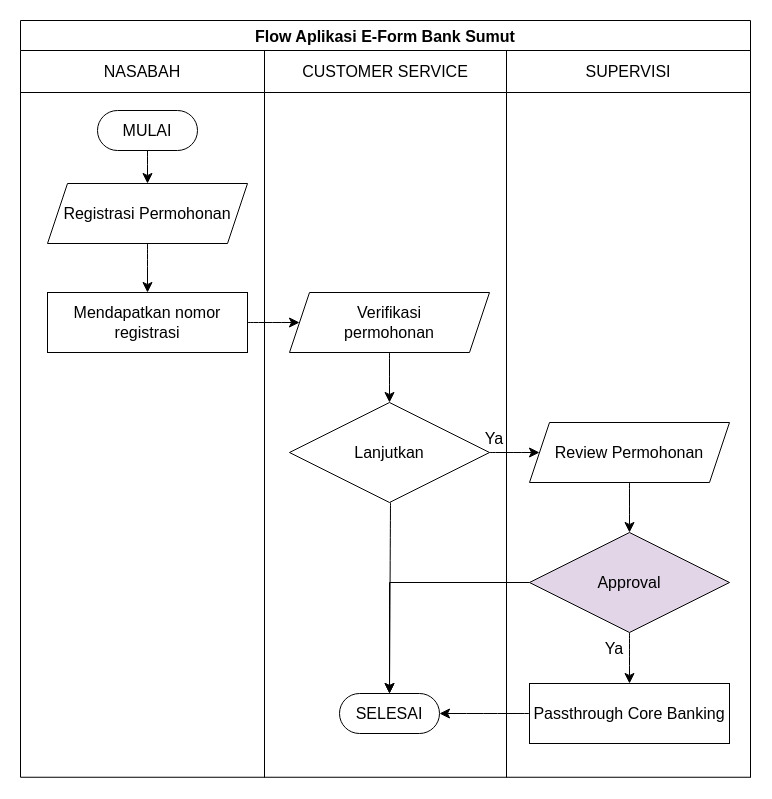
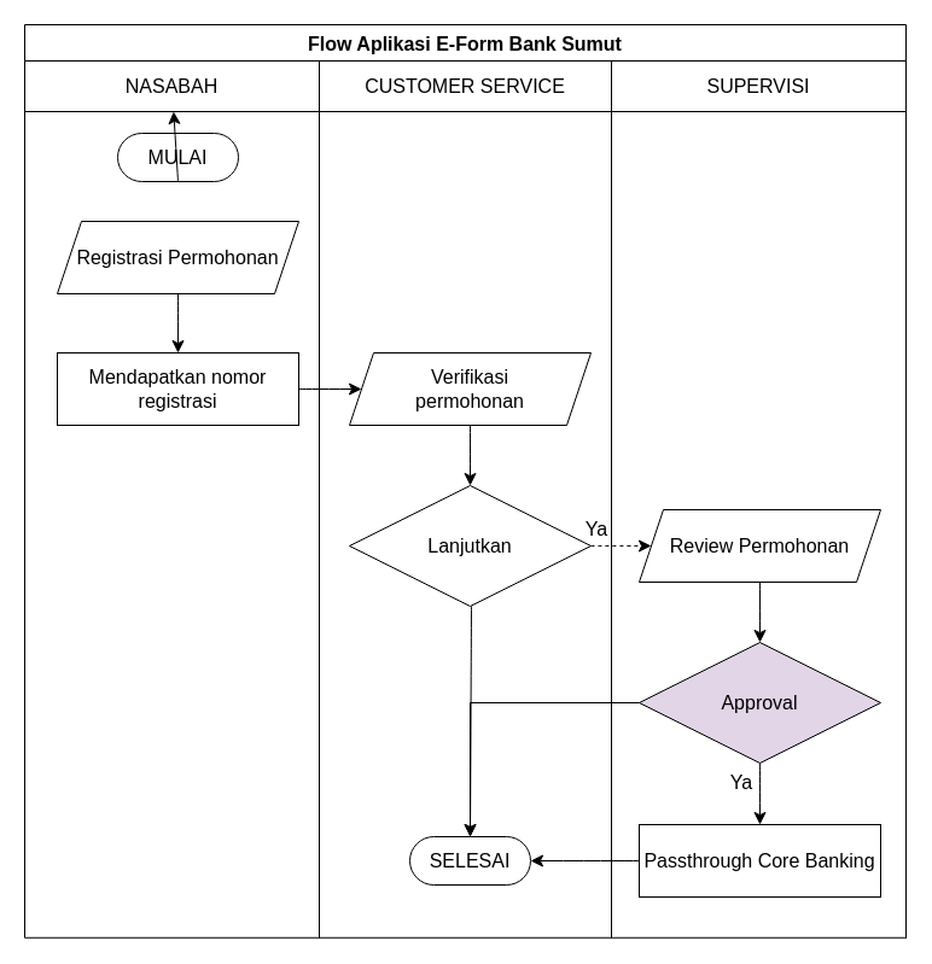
  <mxCell id="0" />
  <mxCell id="1" parent="0" />
  <mxCell id="2" value="Flow Aplikasi E-Form Bank Sumut" style="shape=table;startSize=30;container=1;collapsible=0;childLayout=tableLayout;fontSize=16;fontStyle=1" parent="1" vertex="1"><mxGeometry x="20" y="20" width="730" height="756.75" as="geometry" /></mxCell>
  <mxCell id="3" value="" style="shape=tableRow;horizontal=0;startSize=0;swimlaneHead=0;swimlaneBody=0;strokeColor=inherit;top=0;left=0;bottom=0;right=0;collapsible=0;dropTarget=0;fillColor=none;points=[[0,0.5],[1,0.5]];portConstraint=eastwest;fontSize=16;" parent="2" vertex="1"><mxGeometry y="30" width="730" height="42" as="geometry" /></mxCell>
  <mxCell id="4" value="NASABAH" style="shape=partialRectangle;html=1;whiteSpace=wrap;connectable=0;strokeColor=inherit;overflow=hidden;fillColor=none;top=0;left=0;bottom=0;right=0;pointerEvents=1;fontSize=16;" parent="3" vertex="1"><mxGeometry width="244" height="42" as="geometry"><mxRectangle width="244" height="42" as="alternateBounds" /></mxGeometry></mxCell>
  <mxCell id="5" value="CUSTOMER SERVICE" style="shape=partialRectangle;html=1;whiteSpace=wrap;connectable=0;strokeColor=inherit;overflow=hidden;fillColor=none;top=0;left=0;bottom=0;right=0;pointerEvents=1;fontSize=16;" parent="3" vertex="1"><mxGeometry x="244" width="242" height="42" as="geometry"><mxRectangle width="242" height="42" as="alternateBounds" /></mxGeometry></mxCell>
  <mxCell id="6" value="SUPERVISI" style="shape=partialRectangle;html=1;whiteSpace=wrap;connectable=0;strokeColor=inherit;overflow=hidden;fillColor=none;top=0;left=0;bottom=0;right=0;pointerEvents=1;fontSize=16;" parent="3" vertex="1"><mxGeometry x="486" width="244" height="42" as="geometry"><mxRectangle width="244" height="42" as="alternateBounds" /></mxGeometry></mxCell>
  <mxCell id="7" value="" style="shape=tableRow;horizontal=0;startSize=0;swimlaneHead=0;swimlaneBody=0;strokeColor=inherit;top=0;left=0;bottom=0;right=0;collapsible=0;dropTarget=0;fillColor=none;points=[[0,0.5],[1,0.5]];portConstraint=eastwest;fontSize=16;" parent="2" vertex="1"><mxGeometry y="72" width="730" height="685" as="geometry" /></mxCell>
  <mxCell id="8" value="" style="shape=partialRectangle;html=1;whiteSpace=wrap;connectable=0;strokeColor=inherit;overflow=hidden;fillColor=none;top=0;left=0;bottom=0;right=0;pointerEvents=1;fontSize=16;resizeWidth=0;" parent="7" vertex="1"><mxGeometry width="244" height="685" as="geometry"><mxRectangle width="244" height="685" as="alternateBounds" /></mxGeometry></mxCell>
  <mxCell id="9" value="" style="shape=partialRectangle;html=1;whiteSpace=wrap;connectable=0;strokeColor=inherit;overflow=hidden;fillColor=none;top=0;left=0;bottom=0;right=0;pointerEvents=1;fontSize=16;" parent="7" vertex="1"><mxGeometry x="244" width="242" height="685" as="geometry"><mxRectangle width="242" height="685" as="alternateBounds" /></mxGeometry></mxCell>
  <mxCell id="10" value="" style="shape=partialRectangle;html=1;whiteSpace=wrap;connectable=0;strokeColor=inherit;overflow=hidden;fillColor=none;top=0;left=0;bottom=0;right=0;pointerEvents=1;fontSize=16;" parent="7" vertex="1"><mxGeometry x="486" width="244" height="685" as="geometry"><mxRectangle width="244" height="685" as="alternateBounds" /></mxGeometry></mxCell>
  <mxCell id="11" value="" style="shape=parallelogram;perimeter=parallelogramPerimeter;whiteSpace=wrap;html=1;fixedSize=1;fontSize=16;dashed=0;" parent="7" vertex="1"><mxGeometry x="730" height="685" as="geometry"><mxRectangle width="NaN" height="685" as="alternateBounds" /></mxGeometry></mxCell>
  <mxCell id="12" value="" style="shape=parallelogram;perimeter=parallelogramPerimeter;whiteSpace=wrap;html=1;fixedSize=1;fontSize=16;dashed=0;" parent="7" vertex="1"><mxGeometry height="685" as="geometry"><mxRectangle width="NaN" height="685" as="alternateBounds" /></mxGeometry></mxCell>
  <mxCell id="13" value="MULAI" style="html=1;dashed=0;whiteSpace=wrap;shape=mxgraph.dfd.start;fontSize=16;" parent="1" vertex="1"><mxGeometry x="97" y="110" width="100" height="40" as="geometry" /></mxCell>
  <mxCell id="14" value="" style="edgeStyle=none;curved=1;rounded=0;orthogonalLoop=1;jettySize=auto;html=1;fontSize=12;startSize=8;endSize=8;exitX=0.5;exitY=1;exitDx=0;exitDy=0;" parent="1" source="15" target="17" edge="1"><mxGeometry relative="1" as="geometry" /></mxCell>
  <mxCell id="15" value="Registrasi Permohonan" style="shape=parallelogram;perimeter=parallelogramPerimeter;whiteSpace=wrap;html=1;fixedSize=1;fontSize=16;" parent="1" vertex="1"><mxGeometry x="47" y="183" width="200" height="60" as="geometry" /></mxCell>
  <mxCell id="16" value="" style="edgeStyle=none;curved=1;rounded=0;orthogonalLoop=1;jettySize=auto;html=1;fontSize=12;startSize=8;endSize=8;entryX=0;entryY=0.5;entryDx=0;entryDy=0;exitX=1;exitY=0.5;exitDx=0;exitDy=0;" parent="1" source="17" target="20" edge="1"><mxGeometry relative="1" as="geometry" /></mxCell>
  <mxCell id="17" value="Mendapatkan nomor registrasi" style="rounded=0;whiteSpace=wrap;html=1;fontSize=16;" parent="1" vertex="1"><mxGeometry x="47" y="292" width="200" height="60" as="geometry" /></mxCell>
- <mxCell id="18" value="" style="endArrow=classic;html=1;rounded=0;fontSize=12;startSize=8;endSize=8;curved=1;entryX=0.5;entryY=0;entryDx=0;entryDy=0;exitX=0.5;exitY=0.5;exitDx=0;exitDy=20;exitPerimeter=0;" parent="1" source="13" target="15" edge="1"><mxGeometry width="50" height="50" relative="1" as="geometry"><mxPoint x="149" y="146" as="sourcePoint" /><mxPoint x="358" y="159" as="targetPoint" /></mxGeometry></mxCell>
+ <mxCell id="18" value="" style="endArrow=classic;html=1;rounded=0;fontSize=12;startSize=8;endSize=8;curved=1;exitX=0.5;exitY=0.5;exitDx=0;exitDy=20;exitPerimeter=0;" parent="1" source="13" target="4" edge="1"><mxGeometry width="50" height="50" relative="1" as="geometry"><mxPoint x="149" y="146" as="sourcePoint" /><mxPoint x="358" y="159" as="targetPoint" /></mxGeometry></mxCell>
  <mxCell id="19" value="" style="edgeStyle=none;curved=1;rounded=0;orthogonalLoop=1;jettySize=auto;html=1;fontSize=12;startSize=8;endSize=8;entryX=0.5;entryY=0;entryDx=0;entryDy=0;" parent="1" source="20" target="22" edge="1"><mxGeometry relative="1" as="geometry" /></mxCell>
  <mxCell id="20" value="Verifikasi&lt;br&gt;permohonan" style="shape=parallelogram;perimeter=parallelogramPerimeter;whiteSpace=wrap;html=1;fixedSize=1;fontSize=16;" parent="1" vertex="1"><mxGeometry x="289" y="292" width="200" height="60" as="geometry" /></mxCell>
- <mxCell id="21" value="" style="edgeStyle=none;curved=1;rounded=0;orthogonalLoop=1;jettySize=auto;html=1;fontSize=12;startSize=8;endSize=8;entryX=0;entryY=0.5;entryDx=0;entryDy=0;exitX=1;exitY=0.5;exitDx=0;exitDy=0;" parent="1" source="22" target="24" edge="1"><mxGeometry relative="1" as="geometry"><mxPoint x="489" y="481" as="sourcePoint" /><mxPoint x="531" y="418" as="targetPoint" /></mxGeometry></mxCell>
+ <mxCell id="21" value="" style="edgeStyle=none;curved=1;rounded=0;orthogonalLoop=1;jettySize=auto;html=1;fontSize=12;startSize=8;endSize=8;entryX=0;entryY=0.5;entryDx=0;entryDy=0;exitX=1;exitY=0.5;exitDx=0;exitDy=0;dashed=1;" parent="1" source="22" target="24" edge="1"><mxGeometry relative="1" as="geometry"><mxPoint x="489" y="481" as="sourcePoint" /><mxPoint x="531" y="418" as="targetPoint" /></mxGeometry></mxCell>
  <mxCell id="22" value="Lanjutkan" style="rhombus;whiteSpace=wrap;html=1;fontSize=16;flipV=0;flipH=1;direction=east;" parent="1" vertex="1"><mxGeometry x="289" y="402" width="200" height="100" as="geometry" /></mxCell>
  <mxCell id="23" value="" style="edgeStyle=none;curved=1;rounded=0;orthogonalLoop=1;jettySize=auto;html=1;fontSize=12;startSize=8;endSize=8;exitX=0.5;exitY=1;exitDx=0;exitDy=0;entryX=0.5;entryY=0;entryDx=0;entryDy=0;" parent="1" source="24" target="26" edge="1"><mxGeometry relative="1" as="geometry" /></mxCell>
  <mxCell id="24" value="Review Permohonan" style="shape=parallelogram;perimeter=parallelogramPerimeter;whiteSpace=wrap;html=1;fixedSize=1;fontSize=16;" parent="1" vertex="1"><mxGeometry x="529" y="422" width="200" height="60" as="geometry" /></mxCell>
  <mxCell id="25" value="" style="edgeStyle=none;curved=1;rounded=0;orthogonalLoop=1;jettySize=auto;html=1;fontSize=12;startSize=8;endSize=8;exitX=0.5;exitY=1;exitDx=0;exitDy=0;entryX=0.5;entryY=0;entryDx=0;entryDy=0;" parent="1" source="26" target="28" edge="1"><mxGeometry relative="1" as="geometry"><mxPoint x="644" y="632" as="sourcePoint" /><mxPoint x="632" y="683" as="targetPoint" /></mxGeometry></mxCell>
  <mxCell id="26" value="Approval" style="rhombus;whiteSpace=wrap;html=1;fontSize=16;fillColor=#e1d5e7;" parent="1" vertex="1"><mxGeometry x="529" y="532" width="200" height="100" as="geometry" /></mxCell>
  <mxCell id="27" value="" style="edgeStyle=none;curved=1;rounded=0;orthogonalLoop=1;jettySize=auto;html=1;fontSize=12;startSize=8;endSize=8;" parent="1" source="28" target="29" edge="1"><mxGeometry relative="1" as="geometry" /></mxCell>
  <mxCell id="28" value="Passthrough Core Banking" style="rounded=0;whiteSpace=wrap;html=1;fontSize=16;" parent="1" vertex="1"><mxGeometry x="529" y="683" width="200" height="60" as="geometry" /></mxCell>
  <mxCell id="29" value="SELESAI" style="html=1;dashed=0;whiteSpace=wrap;shape=mxgraph.dfd.start;fontSize=16;" parent="1" vertex="1"><mxGeometry x="339" y="693" width="100" height="40" as="geometry" /></mxCell>
  <mxCell id="30" style="edgeStyle=none;curved=1;rounded=0;orthogonalLoop=1;jettySize=auto;html=1;exitX=0.5;exitY=1;exitDx=0;exitDy=0;entryX=0.5;entryY=0.5;entryDx=0;entryDy=-20;entryPerimeter=0;fontSize=12;startSize=8;endSize=8;" parent="1" target="29" edge="1"><mxGeometry relative="1" as="geometry"><mxPoint x="390" y="502" as="sourcePoint" /><mxPoint x="384" y="693" as="targetPoint" /></mxGeometry></mxCell>
  <mxCell id="31" value="Ya" style="text;html=1;strokeColor=none;fillColor=none;align=center;verticalAlign=middle;whiteSpace=wrap;rounded=0;fontSize=16;" parent="1" vertex="1"><mxGeometry x="464" y="423" width="60" height="30" as="geometry" /></mxCell>
  <mxCell id="32" style="edgeStyle=orthogonalEdgeStyle;rounded=0;orthogonalLoop=1;jettySize=auto;html=1;exitX=0;exitY=0.5;exitDx=0;exitDy=0;entryX=0.5;entryY=0.5;entryDx=0;entryDy=-20;entryPerimeter=0;fontSize=12;startSize=8;endSize=8;" parent="1" source="26" target="29" edge="1"><mxGeometry relative="1" as="geometry" /></mxCell>
  <mxCell id="33" value="Ya" style="text;html=1;strokeColor=none;fillColor=none;align=center;verticalAlign=middle;whiteSpace=wrap;rounded=0;fontSize=16;" parent="1" vertex="1"><mxGeometry x="584" y="633" width="60" height="30" as="geometry" /></mxCell>
